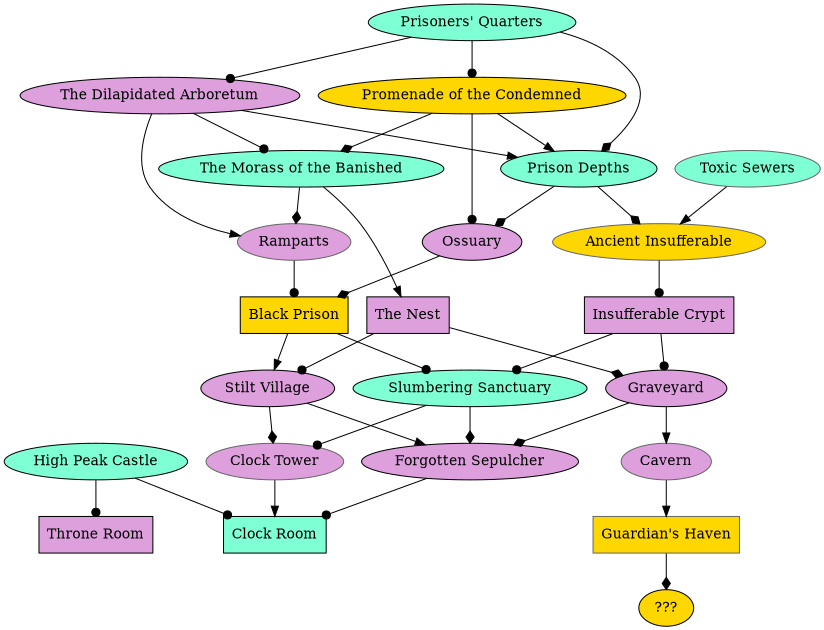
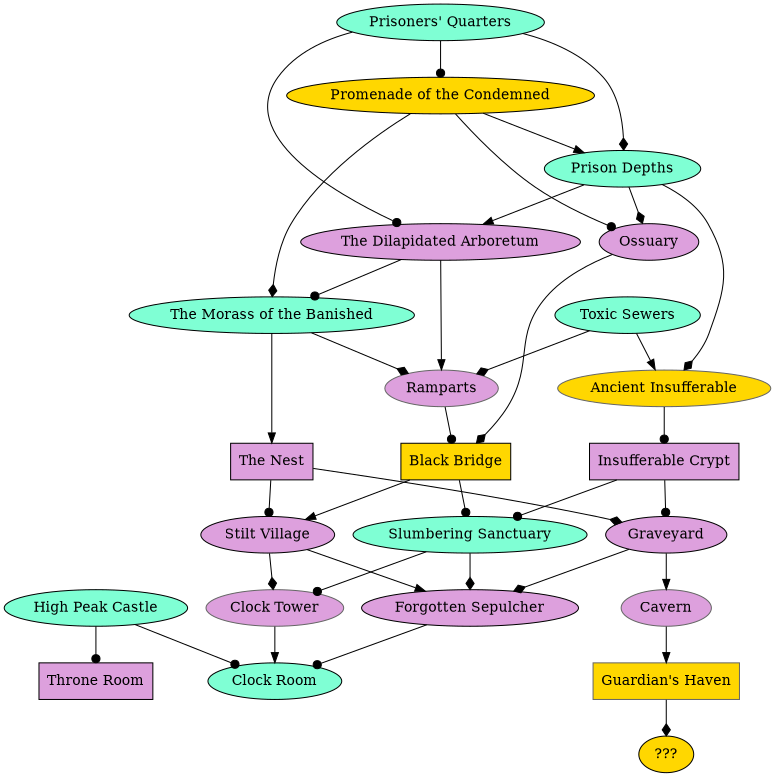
  digraph {
    node [color=black fillcolor=plum style=filled]
    edge [arrowhead=dot bonus="60 kills" refill=yes]
    n1 [fillcolor=aquamarine label="Prisoners' Quarters"]
    n2 [fillcolor=gold label="Promenade of the Condemned"]
    n3 [label="The Dilapidated Arboretum"]
    n4 [fillcolor=aquamarine label="Prison Depths"]
    n5 [label=Ossuary shops=cook]
    n6 [fillcolor=aquamarine label="The Morass of the Banished"]
-   n7 [color=gray40 fillcolor=aquamarine label="Toxic Sewers"]
+   n7 [fillcolor=aquamarine label="Toxic Sewers"]
    n8 [color=gray40 label=Ramparts]
    n9 [color=gray40 fillcolor=gold label="Ancient Insufferable"]
-   n10 [boss=Concierge fillcolor=gold label="Black Prison" shape=box]
+   n10 [boss=Concierge fillcolor=gold label="Black Bridge" shape=box]
    n11 [boss="Mama Tick" label="The Nest" shape=box]
    n12 [boss=Conjunctivius label="Insufferable Crypt" shape=box]
    n13 [label="Stilt Village"]
    n14 [fillcolor=aquamarine label="Slumbering Sanctuary"]
    n15 [label=Graveyard]
    n16 [color=gray40 label="Clock Tower"]
    n17 [label="Forgotten Sepulcher"]
    n18 [color=gray40 label=Cavern]
-   n19 [boss="The Time Keeper" fillcolor=aquamarine label="Clock Room" shape=box]
+   n19 [boss="The Time Keeper" fillcolor=aquamarine label="Clock Room" shape=ellipse]
    n20 [boss=Giant color=gray40 fillcolor=gold label="Guardian's Haven" shape=box]
    n21 [fillcolor=gold label="???"]
    n22 [fillcolor=aquamarine label="High Peak Castle"]
    n23 [boss="Hand of the King" label="Throne Room" shape=box]
    n1 -> n2 [bonus="2m00s / 30 kills" refill=no]
    n1 -> n3 [bonus="2m00s / 30 kills" refill=no]
    n1 -> n4 [arrowhead=diamond bonus="2m00s / 30 kills" refill=no]
    n2 -> n4 [arrowhead=normal bonus="8m00s / 60 kills"]
    n2 -> n5 [bonus="8m00s / 60 kills"]
    n2 -> n6 [arrowhead=diamond bonus="8m00s / 60 kills"]
-   n3 -> n4 [arrowhead=normal bonus="" refill=""]
+   n4 -> n3 [arrowhead=normal bonus="" refill=""]
    n3 -> n6 [refill=""]
    n3 -> n8 [arrowhead=normal bonus="" refill=""]
    n4 -> n5 [arrowhead=diamond bonus=none]
    n4 -> n9 [arrowhead=diamond via="door requiring 1 boss cell" bonus="" refill=""]
    n5 -> n10 [arrowhead=diamond refill=no]
    n6 -> n8 [arrowhead=diamond bonus="8m00s / 60 kills"]
    n6 -> n11 [arrowhead=normal refill="1 flask"]
+   n7 -> n8 [arrowhead=diamond bonus="8m00s / 60 kills"]
    n7 -> n9 [arrowhead=normal bonus="8m00s / 60 kills"]
    n8 -> n10 [refill=no]
    n9 -> n12 [refill=no]
    n10 -> n13 [arrowhead=normal bonus="15m00s / no damage" legendary_forge=yes]
    n10 -> n14 [bonus="15m00s / no damage" legendary_forge=yes via="spider rune"]
    n11 -> n13 [bonus="15m00s / no damage" legendary_forge=yes refill=full]
    n11 -> n15 [arrowhead=diamond bonus="15m00s / no damage" legendary_forge=yes refill=full]
    n12 -> n14 [bonus="???" legendary_forge=yes refill=no]
    n12 -> n15 [bonus="19m30s / no damage" legendary_forge=yes via="spider rune"]
    n13 -> n16 [arrowhead=diamond bonus="26m00s / 60 kills"]
    n13 -> n17 [arrowhead=normal bonus="26m00s / 60 kills"]
    n14 -> n16 [bonus="???" refill=no]
    n14 -> n17 [arrowhead=diamond bonus="26m00s / 60 kills"]
    n15 -> n17 [arrowhead=diamond bonus="26m00s / 60 kills"]
    n15 -> n18 [arrowhead=normal via="Cavern Key" bonus="" refill=""]
    n16 -> n19 [arrowhead=normal]
    n17 -> n19
    n18 -> n20 [arrowhead=normal bonus="" refill=""]
    n20 -> n21 [arrowhead=diamond bonus="" refill=""]
    n22 -> n19 [bonus="no damage" legendary_forge=yes]
    n22 -> n23 [refill=no]
  }
